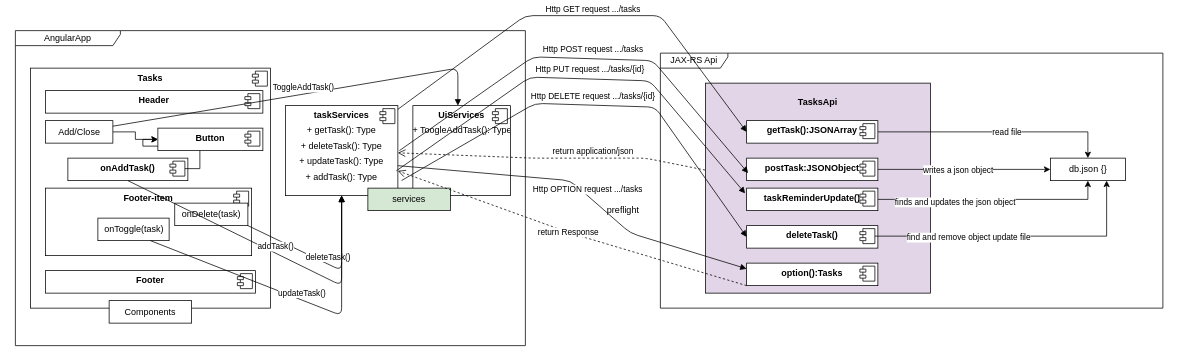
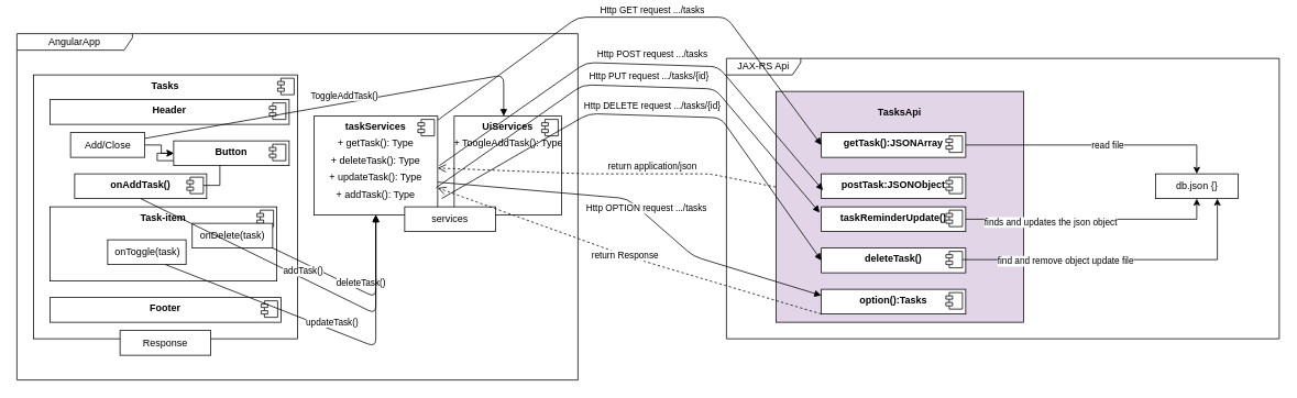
  <mxCell id="0" />
  <mxCell id="1" parent="0" />
  <mxCell id="2" value="AngularApp" style="shape=umlFrame;whiteSpace=wrap;html=1;width=140;height=20;" vertex="1" parent="1"><mxGeometry x="20" y="40" width="680" height="420" as="geometry" /></mxCell>
  <mxCell id="3" value="&lt;p style=&quot;margin: 0px ; margin-top: 6px ; text-align: center&quot;&gt;&lt;b&gt;Tasks&lt;/b&gt;&lt;/p&gt;" style="align=left;overflow=fill;html=1;dropTarget=0;" vertex="1" parent="1"><mxGeometry x="40" y="90" width="320" height="320" as="geometry" /></mxCell>
  <mxCell id="4" value="" style="shape=component;jettyWidth=8;jettyHeight=4;" vertex="1" parent="3"><mxGeometry x="1" width="20" height="20" relative="1" as="geometry"><mxPoint x="-24" y="4" as="offset" /></mxGeometry></mxCell>
- <mxCell id="5" value="&lt;p style=&quot;margin: 0px ; margin-top: 6px ; text-align: center&quot;&gt;&lt;b&gt;Footer-item&lt;/b&gt;&lt;/p&gt;&lt;p style=&quot;margin: 0px ; margin-top: 6px ; text-align: center&quot;&gt;&lt;b&gt;&lt;br&gt;&lt;/b&gt;&lt;/p&gt;" style="align=left;overflow=fill;html=1;dropTarget=0;" vertex="1" parent="1"><mxGeometry x="60" y="250" width="275" height="90" as="geometry" /></mxCell>
+ <mxCell id="5" value="&lt;p style=&quot;margin: 0px ; margin-top: 6px ; text-align: center&quot;&gt;&lt;b&gt;Task-item&lt;/b&gt;&lt;/p&gt;&lt;p style=&quot;margin: 0px ; margin-top: 6px ; text-align: center&quot;&gt;&lt;b&gt;&lt;br&gt;&lt;/b&gt;&lt;/p&gt;" style="align=left;overflow=fill;html=1;dropTarget=0;" vertex="1" parent="1"><mxGeometry x="60" y="250" width="275" height="90" as="geometry" /></mxCell>
  <mxCell id="6" value="" style="shape=component;jettyWidth=8;jettyHeight=4;" vertex="1" parent="5"><mxGeometry x="1" width="20" height="20" relative="1" as="geometry"><mxPoint x="-24" y="4" as="offset" /></mxGeometry></mxCell>
  <mxCell id="7" value="&lt;p style=&quot;margin: 0px ; margin-top: 6px ; text-align: center&quot;&gt;&lt;b&gt;Header&lt;/b&gt;&lt;/p&gt;&lt;span style=&quot;color: rgba(0 , 0 , 0 , 0) ; font-family: monospace ; font-size: 0px&quot;&gt;%3CmxGraphModel%3E%3Croot%3E%3CmxCell%20id%3D%220%22%2F%3E%3CmxCell%20id%3D%221%22%20parent%3D%220%22%2F%3E%3CmxCell%20id%3D%222%22%20value%3D%22%26lt%3Bp%20style%3D%26quot%3Bmargin%3A%200px%20%3B%20margin-top%3A%206px%20%3B%20text-align%3A%20center%26quot%3B%26gt%3B%26lt%3Bb%26gt%3BTasks%26lt%3B%2Fb%26gt%3B%26lt%3B%2Fp%26gt%3B%22%20style%3D%22align%3Dleft%3Boverflow%3Dfill%3Bhtml%3D1%3BdropTarget%3D0%3B%22%20vertex%3D%221%22%20parent%3D%221%22%3E%3CmxGeometry%20x%3D%2280%22%20y%3D%22230%22%20width%3D%22180%22%20height%3D%2290%22%20as%3D%22geometry%22%2F%3E%3C%2FmxCell%3E%3CmxCell%20id%3D%223%22%20value%3D%22%22%20style%3D%22shape%3Dcomponent%3BjettyWidth%3D8%3BjettyHeight%3D4%3B%22%20vertex%3D%221%22%20parent%3D%222%22%3E%3CmxGeometry%20x%3D%221%22%20width%3D%2220%22%20height%3D%2220%22%20relative%3D%221%22%20as%3D%22geometry%22%3E%3CmxPoint%20x%3D%22-24%22%20y%3D%224%22%20as%3D%22offset%22%2F%3E%3C%2FmxGeometry%3E%3C%2FmxCell%3E%3C%2Froot%3E%3C%2FmxGraphModel%3E&lt;/span&gt;" style="align=left;overflow=fill;html=1;dropTarget=0;" vertex="1" parent="1"><mxGeometry x="60" y="120" width="290" height="30" as="geometry" /></mxCell>
  <mxCell id="8" value="" style="shape=component;jettyWidth=8;jettyHeight=4;" vertex="1" parent="7"><mxGeometry x="1" width="20" height="20" relative="1" as="geometry"><mxPoint x="-24" y="4" as="offset" /></mxGeometry></mxCell>
  <mxCell id="9" value="&lt;p style=&quot;margin: 0px ; margin-top: 6px ; text-align: center&quot;&gt;&lt;b&gt;Footer&lt;/b&gt;&lt;/p&gt;&lt;p style=&quot;margin: 0px ; margin-top: 6px ; text-align: center&quot;&gt;&lt;b&gt;&lt;br&gt;&lt;/b&gt;&lt;/p&gt;" style="align=left;overflow=fill;html=1;dropTarget=0;" vertex="1" parent="1"><mxGeometry x="60" y="360" width="280" height="30" as="geometry" /></mxCell>
  <mxCell id="10" value="" style="shape=component;jettyWidth=8;jettyHeight=4;" vertex="1" parent="9"><mxGeometry x="1" width="20" height="20" relative="1" as="geometry"><mxPoint x="-24" y="4" as="offset" /></mxGeometry></mxCell>
  <mxCell id="11" value="&lt;p style=&quot;margin: 0px ; margin-top: 6px ; text-align: center&quot;&gt;&lt;b&gt;onAddTask()&lt;/b&gt;&lt;/p&gt;" style="align=left;overflow=fill;html=1;dropTarget=0;" vertex="1" parent="1"><mxGeometry x="90" y="210" width="160" height="30" as="geometry" /></mxCell>
  <mxCell id="12" value="" style="shape=component;jettyWidth=8;jettyHeight=4;" vertex="1" parent="11"><mxGeometry x="1" width="20" height="20" relative="1" as="geometry"><mxPoint x="-24" y="4" as="offset" /></mxGeometry></mxCell>
  <mxCell id="13" style="edgeStyle=orthogonalEdgeStyle;rounded=0;orthogonalLoop=1;jettySize=auto;html=1;exitX=1;exitY=0.5;exitDx=0;exitDy=0;entryX=0;entryY=0.5;entryDx=0;entryDy=0;" edge="1" parent="11" source="12" target="14"><mxGeometry relative="1" as="geometry" /></mxCell>
  <mxCell id="14" value="&lt;p style=&quot;margin: 0px ; margin-top: 6px ; text-align: center&quot;&gt;&lt;b&gt;Button&lt;/b&gt;&lt;/p&gt;&lt;p style=&quot;margin: 0px ; margin-top: 6px ; text-align: center&quot;&gt;&lt;b&gt;&lt;br&gt;&lt;/b&gt;&lt;/p&gt;" style="align=left;overflow=fill;html=1;dropTarget=0;" vertex="1" parent="1"><mxGeometry x="210" y="170" width="140" height="30" as="geometry" /></mxCell>
  <mxCell id="15" value="" style="shape=component;jettyWidth=8;jettyHeight=4;" vertex="1" parent="14"><mxGeometry x="1" width="20" height="20" relative="1" as="geometry"><mxPoint x="-24" y="4" as="offset" /></mxGeometry></mxCell>
- <mxCell id="16" value="Components" style="rounded=0;whiteSpace=wrap;html=1;" vertex="1" parent="1"><mxGeometry x="145" y="400" width="110" height="30" as="geometry" /></mxCell>
+ <mxCell id="16" value="Response" style="rounded=0;whiteSpace=wrap;html=1;" vertex="1" parent="1"><mxGeometry x="145" y="400" width="110" height="30" as="geometry" /></mxCell>
  <mxCell id="17" value="&lt;p style=&quot;margin: 0px ; margin-top: 6px ; text-align: center&quot;&gt;&lt;b&gt;taskServices&lt;/b&gt;&lt;/p&gt;&lt;p style=&quot;margin: 0px ; margin-top: 6px ; text-align: center&quot;&gt;&lt;span style=&quot;text-align: left&quot;&gt;+&amp;nbsp;&lt;/span&gt;getTask()&lt;span style=&quot;text-align: left&quot;&gt;: Type&lt;/span&gt;&lt;/p&gt;&lt;p style=&quot;margin: 0px ; margin-top: 6px ; text-align: center&quot;&gt;&lt;span style=&quot;text-align: left&quot;&gt;+&amp;nbsp;&lt;/span&gt;deleteTask()&lt;span style=&quot;text-align: left&quot;&gt;: Type&lt;/span&gt;&lt;span style=&quot;text-align: left&quot;&gt;&lt;br&gt;&lt;/span&gt;&lt;/p&gt;&lt;p style=&quot;margin: 0px ; margin-top: 6px ; text-align: center&quot;&gt;&lt;span style=&quot;text-align: left&quot;&gt;+&amp;nbsp;&lt;/span&gt;updateTask()&lt;span style=&quot;text-align: left&quot;&gt;: Type&lt;/span&gt;&lt;span style=&quot;text-align: left&quot;&gt;&lt;br&gt;&lt;/span&gt;&lt;/p&gt;&lt;p style=&quot;margin: 0px ; margin-top: 6px ; text-align: center&quot;&gt;&lt;span style=&quot;text-align: left&quot;&gt;+&amp;nbsp;&lt;/span&gt;addTask()&lt;span style=&quot;text-align: left&quot;&gt;: Type&lt;/span&gt;&lt;span style=&quot;text-align: left&quot;&gt;&lt;br&gt;&lt;/span&gt;&lt;/p&gt;" style="align=left;overflow=fill;html=1;dropTarget=0;" vertex="1" parent="1"><mxGeometry x="380" y="140" width="150" height="120" as="geometry" /></mxCell>
  <mxCell id="18" value="" style="shape=component;jettyWidth=8;jettyHeight=4;" vertex="1" parent="17"><mxGeometry x="1" width="20" height="20" relative="1" as="geometry"><mxPoint x="-24" y="4" as="offset" /></mxGeometry></mxCell>
  <mxCell id="19" value="&lt;p style=&quot;margin: 0px ; margin-top: 6px ; text-align: center&quot;&gt;&lt;b&gt;UiServices&lt;/b&gt;&lt;/p&gt;&lt;p style=&quot;margin: 0px ; margin-top: 6px ; text-align: center&quot;&gt;&lt;span style=&quot;text-align: left&quot;&gt;+ ToogleA&lt;/span&gt;ddTask()&lt;span style=&quot;text-align: left&quot;&gt;: Type&lt;/span&gt;&lt;b&gt;&lt;br&gt;&lt;/b&gt;&lt;/p&gt;" style="align=left;overflow=fill;html=1;dropTarget=0;" vertex="1" parent="1"><mxGeometry x="550" y="140" width="130" height="120" as="geometry" /></mxCell>
  <mxCell id="20" value="" style="shape=component;jettyWidth=8;jettyHeight=4;" vertex="1" parent="19"><mxGeometry x="1" width="20" height="20" relative="1" as="geometry"><mxPoint x="-24" y="4" as="offset" /></mxGeometry></mxCell>
- <mxCell id="21" value="services" style="rounded=0;whiteSpace=wrap;html=1;fillColor=#d5e8d4;" vertex="1" parent="1"><mxGeometry x="490" y="250" width="110" height="30" as="geometry" /></mxCell>
+ <mxCell id="21" value="services" style="rounded=0;whiteSpace=wrap;html=1;" vertex="1" parent="1"><mxGeometry x="490" y="250" width="110" height="30" as="geometry" /></mxCell>
  <mxCell id="22" value="onToggle(task)" style="html=1;" vertex="1" parent="1"><mxGeometry x="130" y="290" width="95" height="30" as="geometry" /></mxCell>
  <mxCell id="23" value="onDelete(task)" style="html=1;" vertex="1" parent="1"><mxGeometry x="232.5" y="270" width="97.5" height="30" as="geometry" /></mxCell>
  <mxCell id="24" value="deleteTask()" style="html=1;verticalAlign=bottom;endArrow=block;exitX=1;exitY=1;exitDx=0;exitDy=0;" edge="1" parent="1" source="23" target="17"><mxGeometry width="80" relative="1" as="geometry"><mxPoint x="320" y="290" as="sourcePoint" /><mxPoint x="400" y="290" as="targetPoint" /><Array as="points"><mxPoint x="455" y="360" /></Array></mxGeometry></mxCell>
  <mxCell id="25" value="updateTask()" style="html=1;verticalAlign=bottom;endArrow=block;" edge="1" parent="1" target="17"><mxGeometry width="80" relative="1" as="geometry"><mxPoint x="200" y="320" as="sourcePoint" /><mxPoint x="280" y="320" as="targetPoint" /><Array as="points"><mxPoint x="455" y="420" /></Array></mxGeometry></mxCell>
  <mxCell id="26" style="edgeStyle=orthogonalEdgeStyle;rounded=0;orthogonalLoop=1;jettySize=auto;html=1;exitX=1;exitY=0.5;exitDx=0;exitDy=0;" edge="1" parent="1" source="27" target="14"><mxGeometry relative="1" as="geometry" /></mxCell>
- <mxCell id="27" value="Add/Close" style="html=1;" vertex="1" parent="1"><mxGeometry x="60" y="160" width="90" height="30" as="geometry" /></mxCell>
+ <mxCell id="27" value="Add/Close" style="html=1;" vertex="1" parent="1"><mxGeometry x="85" y="160" width="90" height="30" as="geometry" /></mxCell>
  <mxCell id="28" value="addTask()" style="html=1;verticalAlign=bottom;endArrow=block;exitX=0.5;exitY=1;exitDx=0;exitDy=0;" edge="1" parent="1" source="11" target="17"><mxGeometry width="80" relative="1" as="geometry"><mxPoint x="160" y="220" as="sourcePoint" /><mxPoint x="240" y="220" as="targetPoint" /><Array as="points"><mxPoint x="455" y="380" /></Array></mxGeometry></mxCell>
  <mxCell id="29" value="ToggleAddTask()" style="html=1;verticalAlign=bottom;endArrow=block;" edge="1" parent="1" source="27"><mxGeometry width="80" relative="1" as="geometry"><mxPoint x="160" y="150" as="sourcePoint" /><mxPoint x="610" y="140" as="targetPoint" /><Array as="points"><mxPoint x="610" y="90" /></Array></mxGeometry></mxCell>
  <mxCell id="30" value="JAX-RS Api" style="shape=umlFrame;whiteSpace=wrap;html=1;width=90;height=20;" vertex="1" parent="1"><mxGeometry x="880" y="70" width="670" height="340" as="geometry" /></mxCell>
  <mxCell id="31" value="&lt;p style=&quot;margin: 0px ; margin-top: 4px ; text-align: center&quot;&gt;&lt;br&gt;&lt;b&gt;TasksApi&lt;/b&gt;&lt;/p&gt;&lt;p style=&quot;margin: 0px ; margin-top: 4px ; text-align: center&quot;&gt;&lt;b&gt;&lt;br&gt;&lt;/b&gt;&lt;/p&gt;" style="verticalAlign=top;align=left;overflow=fill;fontSize=12;fontFamily=Helvetica;html=1;fillColor=#e1d5e7;" vertex="1" parent="1"><mxGeometry x="940" y="110" width="300" height="280" as="geometry" /></mxCell>
  <mxCell id="32" style="edgeStyle=orthogonalEdgeStyle;rounded=0;orthogonalLoop=1;jettySize=auto;html=1;exitX=1;exitY=0.5;exitDx=0;exitDy=0;" edge="1" parent="1" source="34" target="36"><mxGeometry relative="1" as="geometry" /></mxCell>
  <mxCell id="33" value="read file" style="edgeLabel;html=1;align=center;verticalAlign=middle;resizable=0;points=[];" vertex="1" connectable="0" parent="32"><mxGeometry x="0.084" relative="1" as="geometry"><mxPoint as="offset" /></mxGeometry></mxCell>
  <mxCell id="34" value="&lt;p style=&quot;margin: 0px ; margin-top: 6px ; text-align: center&quot;&gt;&lt;b&gt;getTask():JSONArray&lt;/b&gt;&lt;/p&gt;" style="align=left;overflow=fill;html=1;dropTarget=0;" vertex="1" parent="1"><mxGeometry x="995" y="160" width="175" height="30" as="geometry" /></mxCell>
  <mxCell id="35" value="" style="shape=component;jettyWidth=8;jettyHeight=4;" vertex="1" parent="34"><mxGeometry x="1" width="20" height="20" relative="1" as="geometry"><mxPoint x="-24" y="4" as="offset" /></mxGeometry></mxCell>
  <mxCell id="36" value="db.json {}" style="html=1;" vertex="1" parent="1"><mxGeometry x="1400" y="210" width="100" height="30" as="geometry" /></mxCell>
- <mxCell id="37" style="edgeStyle=orthogonalEdgeStyle;rounded=0;orthogonalLoop=1;jettySize=auto;html=1;exitX=1;exitY=0.5;exitDx=0;exitDy=0;" edge="1" parent="1" source="39" target="36"><mxGeometry relative="1" as="geometry" /></mxCell>
- <mxCell id="38" value="writes a json object" style="edgeLabel;html=1;align=center;verticalAlign=middle;resizable=0;points=[];" vertex="1" connectable="0" parent="37"><mxGeometry x="-0.081" relative="1" as="geometry"><mxPoint as="offset" /></mxGeometry></mxCell>
  <mxCell id="39" value="&lt;p style=&quot;margin: 0px ; margin-top: 6px ; text-align: center&quot;&gt;&lt;b&gt;postTask:JSONObject&lt;/b&gt;&lt;/p&gt;" style="align=left;overflow=fill;html=1;dropTarget=0;" vertex="1" parent="1"><mxGeometry x="995" y="210" width="175" height="30" as="geometry" /></mxCell>
  <mxCell id="40" value="" style="shape=component;jettyWidth=8;jettyHeight=4;" vertex="1" parent="39"><mxGeometry x="1" width="20" height="20" relative="1" as="geometry"><mxPoint x="-24" y="4" as="offset" /></mxGeometry></mxCell>
  <mxCell id="41" style="edgeStyle=orthogonalEdgeStyle;rounded=0;orthogonalLoop=1;jettySize=auto;html=1;exitX=1;exitY=0.5;exitDx=0;exitDy=0;" edge="1" parent="1" source="43" target="36"><mxGeometry relative="1" as="geometry" /></mxCell>
  <mxCell id="42" value="finds and updates the json object" style="edgeLabel;html=1;align=center;verticalAlign=middle;resizable=0;points=[];" vertex="1" connectable="0" parent="41"><mxGeometry x="-0.329" y="-3" relative="1" as="geometry"><mxPoint as="offset" /></mxGeometry></mxCell>
  <mxCell id="43" value="&lt;p style=&quot;margin: 0px ; margin-top: 6px ; text-align: center&quot;&gt;&lt;b&gt;taskReminderUpdate()&lt;/b&gt;&lt;/p&gt;" style="align=left;overflow=fill;html=1;dropTarget=0;" vertex="1" parent="1"><mxGeometry x="995" y="250" width="175" height="30" as="geometry" /></mxCell>
  <mxCell id="44" value="" style="shape=component;jettyWidth=8;jettyHeight=4;" vertex="1" parent="43"><mxGeometry x="1" width="20" height="20" relative="1" as="geometry"><mxPoint x="-24" y="4" as="offset" /></mxGeometry></mxCell>
  <mxCell id="45" value="&lt;p style=&quot;margin: 0px ; margin-top: 6px ; text-align: center&quot;&gt;&lt;b&gt;deleteTask()&lt;/b&gt;&lt;/p&gt;" style="align=left;overflow=fill;html=1;dropTarget=0;" vertex="1" parent="1"><mxGeometry x="995" y="300" width="175" height="30" as="geometry" /></mxCell>
  <mxCell id="46" value="" style="shape=component;jettyWidth=8;jettyHeight=4;" vertex="1" parent="45"><mxGeometry x="1" width="20" height="20" relative="1" as="geometry"><mxPoint x="-24" y="4" as="offset" /></mxGeometry></mxCell>
  <mxCell id="47" style="edgeStyle=orthogonalEdgeStyle;rounded=0;orthogonalLoop=1;jettySize=auto;html=1;entryX=0.75;entryY=1;entryDx=0;entryDy=0;" edge="1" parent="45" source="46" target="36"><mxGeometry relative="1" as="geometry" /></mxCell>
  <mxCell id="48" value="find and remove object update file" style="edgeLabel;html=1;align=center;verticalAlign=middle;resizable=0;points=[];" vertex="1" connectable="0" parent="47"><mxGeometry x="-0.353" y="-1" relative="1" as="geometry"><mxPoint as="offset" /></mxGeometry></mxCell>
  <mxCell id="49" value="&lt;p style=&quot;margin: 0px ; margin-top: 6px ; text-align: center&quot;&gt;&lt;b&gt;option():Tasks&lt;/b&gt;&lt;/p&gt;" style="align=left;overflow=fill;html=1;dropTarget=0;" vertex="1" parent="1"><mxGeometry x="995" y="350" width="175" height="30" as="geometry" /></mxCell>
  <mxCell id="50" value="" style="shape=component;jettyWidth=8;jettyHeight=4;" vertex="1" parent="49"><mxGeometry x="1" width="20" height="20" relative="1" as="geometry"><mxPoint x="-24" y="4" as="offset" /></mxGeometry></mxCell>
  <mxCell id="51" value="Http GET request .../tasks" style="html=1;verticalAlign=bottom;endArrow=block;entryX=0;entryY=0.5;entryDx=0;entryDy=0;" edge="1" parent="1" source="17" target="34"><mxGeometry x="0.031" width="80" relative="1" as="geometry"><mxPoint x="510" y="300" as="sourcePoint" /><mxPoint x="590" y="300" as="targetPoint" /><Array as="points"><mxPoint x="700" y="20" /><mxPoint x="880" y="20" /></Array><mxPoint as="offset" /></mxGeometry></mxCell>
  <mxCell id="52" value="return application/json" style="html=1;verticalAlign=bottom;endArrow=open;dashed=1;endSize=8;exitX=-0.001;exitY=0.414;exitDx=0;exitDy=0;exitPerimeter=0;" edge="1" parent="1" source="31" target="17"><mxGeometry x="-0.265" relative="1" as="geometry"><mxPoint x="995" y="297" as="sourcePoint" /><mxPoint x="530" y="277" as="targetPoint" /><Array as="points"><mxPoint x="860" y="210" /><mxPoint x="710" y="210" /></Array><mxPoint as="offset" /></mxGeometry></mxCell>
  <mxCell id="53" value="Http POST request .../tasks" style="html=1;verticalAlign=bottom;endArrow=block;entryX=0;entryY=0.5;entryDx=0;entryDy=0;" edge="1" parent="1"><mxGeometry x="0.036" y="2" width="80" relative="1" as="geometry"><mxPoint x="532" y="200" as="sourcePoint" /><mxPoint x="997" y="230" as="targetPoint" /><Array as="points"><mxPoint x="710" y="75" /><mxPoint x="870" y="80" /></Array><mxPoint y="-1" as="offset" /></mxGeometry></mxCell>
  <mxCell id="54" value="Http PUT request .../tasks/{id}" style="html=1;verticalAlign=bottom;endArrow=block;fontFamily=Helvetica;fontSize=11;fontColor=#000000;align=center;strokeColor=#000000;" edge="1" parent="1"><mxGeometry x="0.036" y="2" width="80" relative="1" as="geometry"><mxPoint x="528" y="226.898" as="sourcePoint" /><mxPoint x="993" y="257" as="targetPoint" /><Array as="points"><mxPoint x="706" y="102" /><mxPoint x="866" y="107" /></Array><mxPoint y="-1" as="offset" /></mxGeometry></mxCell>
  <mxCell id="55" value="Http DELETE request .../tasks/{id}" style="html=1;verticalAlign=bottom;endArrow=block;entryX=0;entryY=0.5;entryDx=0;entryDy=0;exitX=1.033;exitY=0.832;exitDx=0;exitDy=0;exitPerimeter=0;" edge="1" parent="1" source="17" target="45"><mxGeometry x="-0.021" y="2" width="80" relative="1" as="geometry"><mxPoint x="535" y="261.898" as="sourcePoint" /><mxPoint x="1000" y="292" as="targetPoint" /><Array as="points"><mxPoint x="713" y="137" /><mxPoint x="873" y="142" /></Array><mxPoint as="offset" /></mxGeometry></mxCell>
  <mxCell id="56" value="Http OPTION request .../tasks" style="html=1;verticalAlign=bottom;endArrow=block;entryX=0;entryY=0.25;entryDx=0;entryDy=0;exitX=1;exitY=0.667;exitDx=0;exitDy=0;exitPerimeter=0;" edge="1" parent="1" source="17" target="49"><mxGeometry x="0.048" width="80" relative="1" as="geometry"><mxPoint x="770" y="80" as="sourcePoint" /><mxPoint x="980.05" y="338" as="targetPoint" /><Array as="points"><mxPoint x="760" y="240" /><mxPoint x="840" y="310" /></Array><mxPoint as="offset" /></mxGeometry></mxCell>
- <mxCell id="57" value="preflight" style="text;html=1;align=center;verticalAlign=middle;resizable=0;points=[];autosize=1;strokeColor=none;" vertex="1" parent="1"><mxGeometry x="800" y="270" width="60" height="20" as="geometry" /></mxCell>
  <mxCell id="58" value="return Response" style="html=1;verticalAlign=bottom;endArrow=open;dashed=1;endSize=8;exitX=0;exitY=1;exitDx=0;exitDy=0;" edge="1" parent="1" source="49" target="17"><mxGeometry y="8" relative="1" as="geometry"><mxPoint x="930" y="250" as="sourcePoint" /><mxPoint x="850" y="250" as="targetPoint" /><Array as="points"><mxPoint x="760" y="310" /></Array><mxPoint as="offset" /></mxGeometry></mxCell>
